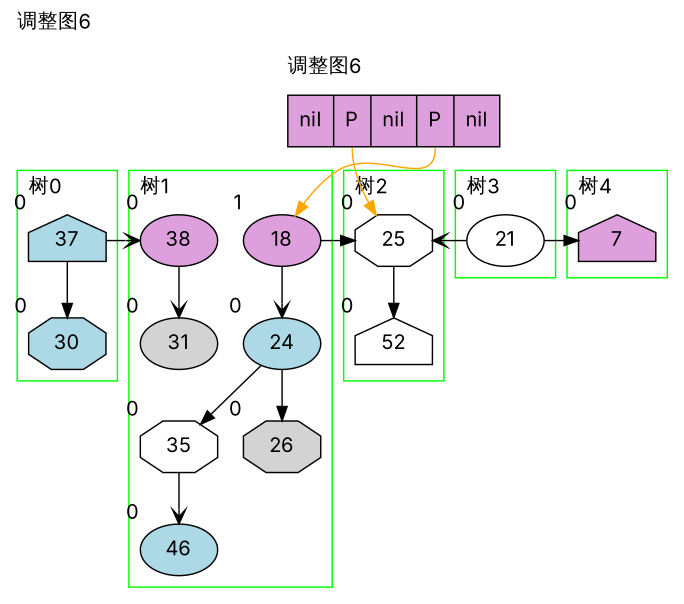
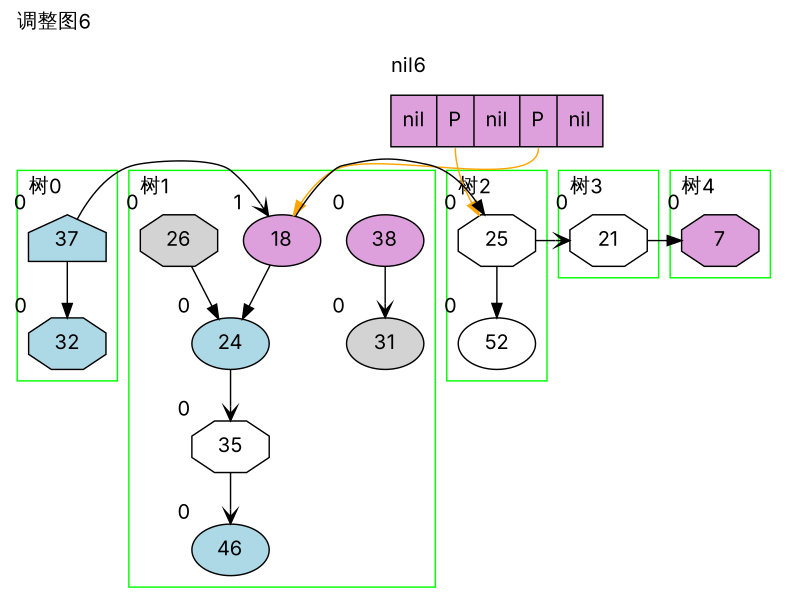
  digraph {
    fontname=Inter
    label="调整图6"
    labeljust=l
    labelloc=t
    node [fillcolor=lightblue fontname=Inter shape=ellipse style=filled xlabel=0]
    edge [arrowhead=normal fontname=Inter]
    n1 [label=37 shape=house]
-   n2 [label=30 shape=octagon]
+   n2 [label=32 shape=octagon]
    n3 [fillcolor=plum label=" <f0>  nil | <f1>  P | <f2>  nil | <f3>  P | <f4>  nil " shape=record xlabel=""]
    n4 [fillcolor=plum label=18 xlabel=1]
    n5 [label=24]
    n6 [fillcolor=plum label=38]
    n7 [fillcolor=white label=35 shape=octagon]
    n8 [fillcolor=lightgrey label=26 shape=octagon]
    n9 [label=46]
    n10 [fillcolor=lightgrey label=31]
    n11 [fillcolor=white label=25 shape=octagon]
-   n12 [fillcolor=white label=52 shape=house]
-   n13 [fillcolor=white label=21]
-   n14 [fillcolor=plum label=7 shape=house]
+   n12 [fillcolor=white label=52]
+   n13 [fillcolor=white label=21 shape=octagon]
+   n14 [fillcolor=plum label=7 shape=octagon]
    subgraph cluster_1 {
      label="树0"
      pencolor=green
      n1
      n2
    }
    subgraph cluster_2 {
+     label=nil6
      penwidth=0
      n3
    }
    subgraph cluster_3 {
      label="树1"
      pencolor=green
      n4
      n5
      n6
      n7
      n8
      n9
      n10
    }
    subgraph cluster_4 {
      label="树2"
      pencolor=green
      n11
      n12
    }
    subgraph cluster_5 {
      label="树3"
      pencolor=green
      n13
    }
    subgraph cluster_6 {
      label="树4"
      pencolor=green
      n14
    }
    n1 -> n2
-   n1 -> n6 [arrowhead=vee constraint=false]
+   n1 -> n4 [arrowhead=vee constraint=false]
    n3 -> n1 [style=invis arrowhead=""]
    n3 -> n4 [style=invis arrowhead=""]
    n3 -> n4 [color=orange constraint=false style=filled tailport=f3]
    n3 -> n11 [style=invis arrowhead=""]
    n3 -> n11 [color=orange constraint=false style=filled tailport=f1]
    n3 -> n13 [style=invis arrowhead=""]
    n3 -> n14 [style=invis arrowhead=""]
-   n4 -> n5 [arrowhead=vee]
+   n4 -> n5
    n4 -> n11 [constraint=false]
-   n5 -> n7
-   n5 -> n8
+   n5 -> n7 [arrowhead=vee]
+   n8 -> n5
    n6 -> n10 [arrowhead=vee]
    n7 -> n9 [arrowhead=vee]
    n11 -> n12
-   n13 -> n11 [arrowhead=vee constraint=false]
+   n11 -> n13 [arrowhead=vee constraint=false]
    n13 -> n14 [constraint=false]
  }
